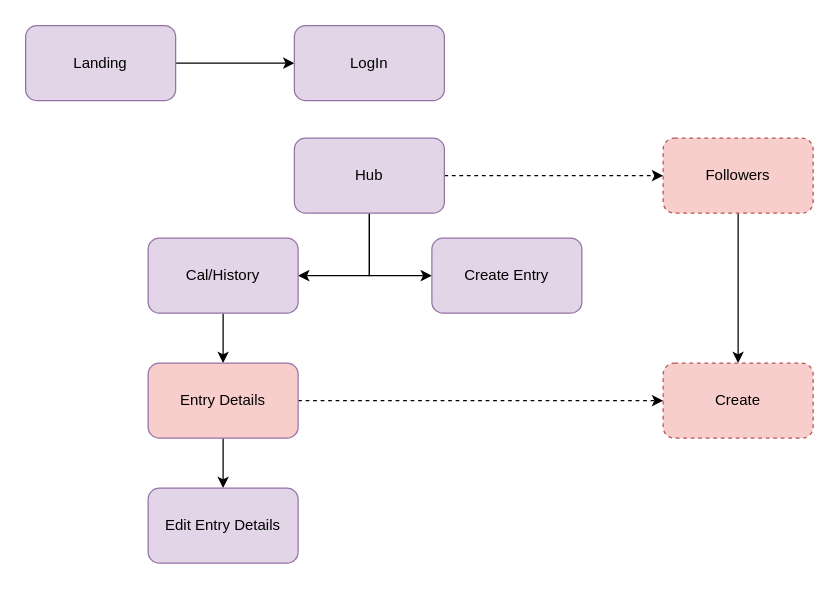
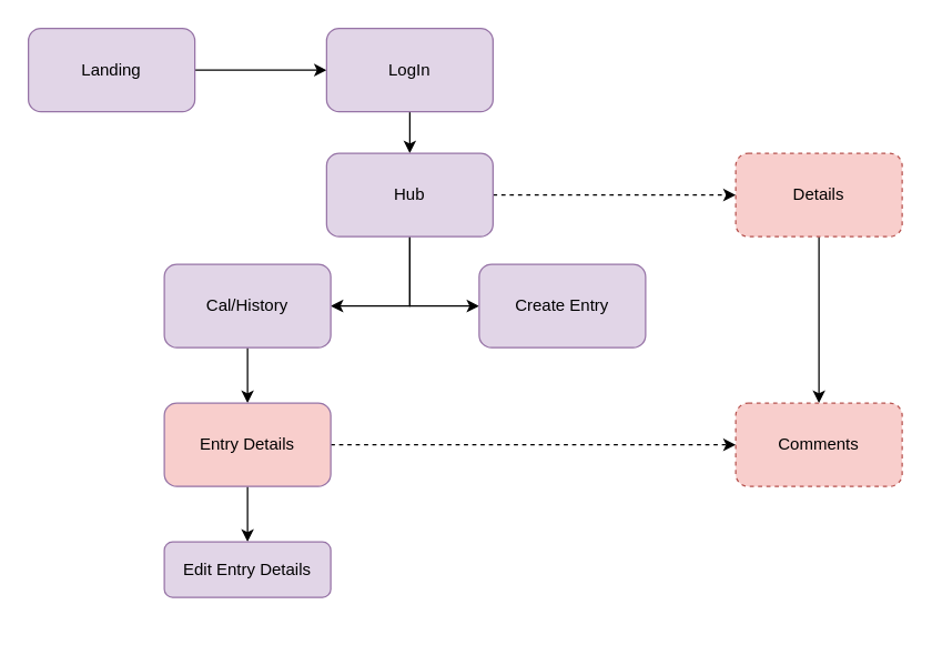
  <mxCell id="0" />
  <mxCell id="1" parent="0" />
  <mxCell id="2" style="edgeStyle=orthogonalEdgeStyle;rounded=0;orthogonalLoop=1;jettySize=auto;html=1;exitX=1;exitY=0.5;exitDx=0;exitDy=0;" edge="1" parent="1" source="3" target="5"><mxGeometry relative="1" as="geometry" /></mxCell>
  <mxCell id="3" value="Landing" style="rounded=1;whiteSpace=wrap;html=1;fillColor=#e1d5e7;strokeColor=#9673a6;" vertex="1" parent="1"><mxGeometry x="20" y="20" width="120" height="60" as="geometry" /></mxCell>
+ <mxCell id="4" style="edgeStyle=orthogonalEdgeStyle;rounded=0;orthogonalLoop=1;jettySize=auto;html=1;exitX=0.5;exitY=1;exitDx=0;exitDy=0;entryX=0.5;entryY=0;entryDx=0;entryDy=0;" edge="1" parent="1" source="5" target="9"><mxGeometry relative="1" as="geometry" /></mxCell>
  <mxCell id="5" value="LogIn" style="rounded=1;whiteSpace=wrap;html=1;fillColor=#e1d5e7;strokeColor=#9673a6;" vertex="1" parent="1"><mxGeometry x="235" y="20" width="120" height="60" as="geometry" /></mxCell>
  <mxCell id="6" style="edgeStyle=orthogonalEdgeStyle;rounded=0;orthogonalLoop=1;jettySize=auto;html=1;entryX=1;entryY=0.5;entryDx=0;entryDy=0;" edge="1" parent="1" source="9" target="11"><mxGeometry relative="1" as="geometry" /></mxCell>
  <mxCell id="7" style="edgeStyle=orthogonalEdgeStyle;rounded=0;orthogonalLoop=1;jettySize=auto;html=1;exitX=0.5;exitY=1;exitDx=0;exitDy=0;entryX=0;entryY=0.5;entryDx=0;entryDy=0;" edge="1" parent="1" source="9" target="12"><mxGeometry relative="1" as="geometry" /></mxCell>
  <mxCell id="8" style="edgeStyle=orthogonalEdgeStyle;rounded=0;orthogonalLoop=1;jettySize=auto;html=1;exitX=1;exitY=0.5;exitDx=0;exitDy=0;entryX=0;entryY=0.5;entryDx=0;entryDy=0;dashed=1;" edge="1" parent="1" source="9" target="18"><mxGeometry relative="1" as="geometry" /></mxCell>
  <mxCell id="9" value="Hub" style="rounded=1;whiteSpace=wrap;html=1;fillColor=#e1d5e7;strokeColor=#9673a6;" vertex="1" parent="1"><mxGeometry x="235" y="110" width="120" height="60" as="geometry" /></mxCell>
  <mxCell id="10" style="edgeStyle=orthogonalEdgeStyle;rounded=0;orthogonalLoop=1;jettySize=auto;html=1;exitX=0.5;exitY=1;exitDx=0;exitDy=0;entryX=0.5;entryY=0;entryDx=0;entryDy=0;" edge="1" parent="1" source="11" target="15"><mxGeometry relative="1" as="geometry" /></mxCell>
  <mxCell id="11" value="Cal/History" style="rounded=1;whiteSpace=wrap;html=1;fillColor=#e1d5e7;strokeColor=#9673a6;" vertex="1" parent="1"><mxGeometry x="118" y="190" width="120" height="60" as="geometry" /></mxCell>
  <mxCell id="12" value="Create Entry" style="rounded=1;whiteSpace=wrap;html=1;fillColor=#e1d5e7;strokeColor=#9673a6;" vertex="1" parent="1"><mxGeometry x="345" y="190" width="120" height="60" as="geometry" /></mxCell>
  <mxCell id="13" style="edgeStyle=orthogonalEdgeStyle;rounded=0;orthogonalLoop=1;jettySize=auto;html=1;exitX=0.5;exitY=1;exitDx=0;exitDy=0;" edge="1" parent="1" source="15" target="16"><mxGeometry relative="1" as="geometry" /></mxCell>
  <mxCell id="14" style="edgeStyle=orthogonalEdgeStyle;rounded=0;orthogonalLoop=1;jettySize=auto;html=1;exitX=1;exitY=0.5;exitDx=0;exitDy=0;entryX=0;entryY=0.5;entryDx=0;entryDy=0;dashed=1;" edge="1" parent="1" source="15" target="19"><mxGeometry relative="1" as="geometry" /></mxCell>
  <mxCell id="15" value="Entry Details" style="rounded=1;whiteSpace=wrap;html=1;fillColor=#f8cecc;strokeColor=#9673a6;" vertex="1" parent="1"><mxGeometry x="118" y="290" width="120" height="60" as="geometry" /></mxCell>
- <mxCell id="16" value="Edit Entry Details" style="rounded=1;whiteSpace=wrap;html=1;fillColor=#e1d5e7;strokeColor=#9673a6;" vertex="1" parent="1"><mxGeometry x="118" y="390" width="120" height="60" as="geometry" /></mxCell>
+ <mxCell id="16" value="Edit Entry Details" style="rounded=1;whiteSpace=wrap;html=1;fillColor=#e1d5e7;strokeColor=#9673a6;" vertex="1" parent="1"><mxGeometry x="118" y="390" width="120" height="40" as="geometry" /></mxCell>
  <mxCell id="17" style="edgeStyle=orthogonalEdgeStyle;rounded=0;orthogonalLoop=1;jettySize=auto;html=1;exitX=0.5;exitY=1;exitDx=0;exitDy=0;entryX=0.5;entryY=0;entryDx=0;entryDy=0;" edge="1" parent="1" source="18" target="19"><mxGeometry relative="1" as="geometry" /></mxCell>
- <mxCell id="18" value="Followers" style="rounded=1;whiteSpace=wrap;html=1;dashed=1;fillColor=#f8cecc;strokeColor=#b85450;" vertex="1" parent="1"><mxGeometry x="530" y="110" width="120" height="60" as="geometry" /></mxCell>
- <mxCell id="19" value="Create" style="rounded=1;whiteSpace=wrap;html=1;dashed=1;fillColor=#f8cecc;strokeColor=#b85450;" vertex="1" parent="1"><mxGeometry x="530" y="290" width="120" height="60" as="geometry" /></mxCell>
+ <mxCell id="18" value="Details" style="rounded=1;whiteSpace=wrap;html=1;dashed=1;fillColor=#f8cecc;strokeColor=#b85450;" vertex="1" parent="1"><mxGeometry x="530" y="110" width="120" height="60" as="geometry" /></mxCell>
+ <mxCell id="19" value="Comments" style="rounded=1;whiteSpace=wrap;html=1;dashed=1;fillColor=#f8cecc;strokeColor=#b85450;" vertex="1" parent="1"><mxGeometry x="530" y="290" width="120" height="60" as="geometry" /></mxCell>
